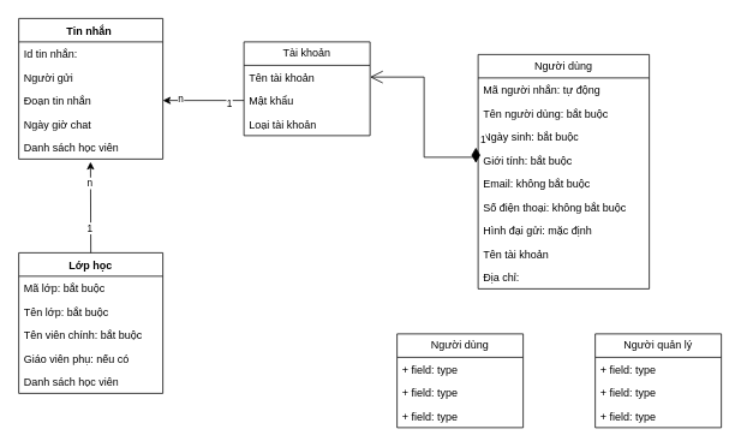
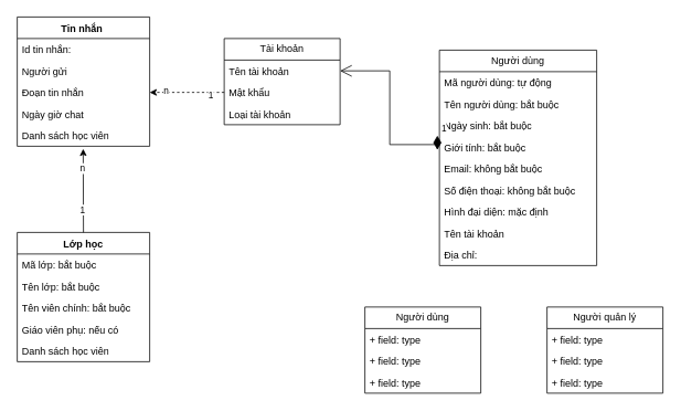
  <mxCell id="0" />
  <mxCell id="1" parent="0" />
  <mxCell id="2" value="Tài khoản" style="swimlane;fontStyle=0;childLayout=stackLayout;horizontal=1;startSize=26;fillColor=none;horizontalStack=0;resizeParent=1;resizeParentMax=0;resizeLast=0;collapsible=1;marginBottom=0;whiteSpace=wrap;html=1;" parent="1" vertex="1"><mxGeometry x="270" y="46" width="140" height="104" as="geometry" /></mxCell>
  <mxCell id="3" value="Tên tài khoản" style="text;strokeColor=none;fillColor=none;align=left;verticalAlign=top;spacingLeft=4;spacingRight=4;overflow=hidden;rotatable=0;points=[[0,0.5],[1,0.5]];portConstraint=eastwest;whiteSpace=wrap;html=1;" parent="2" vertex="1"><mxGeometry y="26" width="140" height="26" as="geometry" /></mxCell>
  <mxCell id="4" value="Mật khẩu" style="text;strokeColor=none;fillColor=none;align=left;verticalAlign=top;spacingLeft=4;spacingRight=4;overflow=hidden;rotatable=0;points=[[0,0.5],[1,0.5]];portConstraint=eastwest;whiteSpace=wrap;html=1;" parent="2" vertex="1"><mxGeometry y="52" width="140" height="26" as="geometry" /></mxCell>
  <mxCell id="5" value="Loại tài khoản" style="text;strokeColor=none;fillColor=none;align=left;verticalAlign=top;spacingLeft=4;spacingRight=4;overflow=hidden;rotatable=0;points=[[0,0.5],[1,0.5]];portConstraint=eastwest;whiteSpace=wrap;html=1;" parent="2" vertex="1"><mxGeometry y="78" width="140" height="26" as="geometry" /></mxCell>
  <mxCell id="6" value="Người dùng" style="swimlane;fontStyle=0;childLayout=stackLayout;horizontal=1;startSize=26;fillColor=none;horizontalStack=0;resizeParent=1;resizeParentMax=0;resizeLast=0;collapsible=1;marginBottom=0;whiteSpace=wrap;html=1;" parent="1" vertex="1"><mxGeometry x="530" y="60" width="190" height="260" as="geometry" /></mxCell>
- <mxCell id="7" value="Mã người nhắn: tự động" style="text;strokeColor=none;fillColor=none;align=left;verticalAlign=top;spacingLeft=4;spacingRight=4;overflow=hidden;rotatable=0;points=[[0,0.5],[1,0.5]];portConstraint=eastwest;whiteSpace=wrap;html=1;" parent="6" vertex="1"><mxGeometry y="26" width="190" height="26" as="geometry" /></mxCell>
+ <mxCell id="7" value="Mã người dùng: tự động" style="text;strokeColor=none;fillColor=none;align=left;verticalAlign=top;spacingLeft=4;spacingRight=4;overflow=hidden;rotatable=0;points=[[0,0.5],[1,0.5]];portConstraint=eastwest;whiteSpace=wrap;html=1;" parent="6" vertex="1"><mxGeometry y="26" width="190" height="26" as="geometry" /></mxCell>
  <mxCell id="8" value="Tên người dùng: bắt buộc" style="text;strokeColor=none;fillColor=none;align=left;verticalAlign=top;spacingLeft=4;spacingRight=4;overflow=hidden;rotatable=0;points=[[0,0.5],[1,0.5]];portConstraint=eastwest;whiteSpace=wrap;html=1;" parent="6" vertex="1"><mxGeometry y="52" width="190" height="26" as="geometry" /></mxCell>
  <mxCell id="9" value="Ngày sinh: bắt buộc" style="text;strokeColor=none;fillColor=none;align=left;verticalAlign=top;spacingLeft=4;spacingRight=4;overflow=hidden;rotatable=0;points=[[0,0.5],[1,0.5]];portConstraint=eastwest;whiteSpace=wrap;html=1;" parent="6" vertex="1"><mxGeometry y="78" width="190" height="26" as="geometry" /></mxCell>
  <mxCell id="10" value="Giới tính: bắt buộc" style="text;strokeColor=none;fillColor=none;align=left;verticalAlign=top;spacingLeft=4;spacingRight=4;overflow=hidden;rotatable=0;points=[[0,0.5],[1,0.5]];portConstraint=eastwest;whiteSpace=wrap;html=1;" parent="6" vertex="1"><mxGeometry y="104" width="190" height="26" as="geometry" /></mxCell>
  <mxCell id="11" value="Email: không bắt buộc" style="text;strokeColor=none;fillColor=none;align=left;verticalAlign=top;spacingLeft=4;spacingRight=4;overflow=hidden;rotatable=0;points=[[0,0.5],[1,0.5]];portConstraint=eastwest;whiteSpace=wrap;html=1;" parent="6" vertex="1"><mxGeometry y="130" width="190" height="26" as="geometry" /></mxCell>
  <mxCell id="12" value="Số điện thoại: không bắt buộc&amp;nbsp;" style="text;strokeColor=none;fillColor=none;align=left;verticalAlign=top;spacingLeft=4;spacingRight=4;overflow=hidden;rotatable=0;points=[[0,0.5],[1,0.5]];portConstraint=eastwest;whiteSpace=wrap;html=1;" parent="6" vertex="1"><mxGeometry y="156" width="190" height="26" as="geometry" /></mxCell>
- <mxCell id="13" value="Hình đại gửi: mặc định&amp;nbsp;" style="text;strokeColor=none;fillColor=none;align=left;verticalAlign=top;spacingLeft=4;spacingRight=4;overflow=hidden;rotatable=0;points=[[0,0.5],[1,0.5]];portConstraint=eastwest;whiteSpace=wrap;html=1;" parent="6" vertex="1"><mxGeometry y="182" width="190" height="26" as="geometry" /></mxCell>
+ <mxCell id="13" value="Hình đại diện: mặc định&amp;nbsp;" style="text;strokeColor=none;fillColor=none;align=left;verticalAlign=top;spacingLeft=4;spacingRight=4;overflow=hidden;rotatable=0;points=[[0,0.5],[1,0.5]];portConstraint=eastwest;whiteSpace=wrap;html=1;" parent="6" vertex="1"><mxGeometry y="182" width="190" height="26" as="geometry" /></mxCell>
  <mxCell id="14" value="Tên tài khoản" style="text;strokeColor=none;fillColor=none;align=left;verticalAlign=top;spacingLeft=4;spacingRight=4;overflow=hidden;rotatable=0;points=[[0,0.5],[1,0.5]];portConstraint=eastwest;whiteSpace=wrap;html=1;" parent="6" vertex="1"><mxGeometry y="208" width="190" height="26" as="geometry" /></mxCell>
  <mxCell id="15" value="Địa chỉ:" style="text;strokeColor=none;fillColor=none;align=left;verticalAlign=top;spacingLeft=4;spacingRight=4;overflow=hidden;rotatable=0;points=[[0,0.5],[1,0.5]];portConstraint=eastwest;whiteSpace=wrap;html=1;" parent="6" vertex="1"><mxGeometry y="234" width="190" height="26" as="geometry" /></mxCell>
  <mxCell id="16" value="1" style="endArrow=open;html=1;endSize=12;startArrow=diamondThin;startSize=14;startFill=1;edgeStyle=orthogonalEdgeStyle;align=left;verticalAlign=bottom;rounded=0;exitX=-0.013;exitY=0.969;exitDx=0;exitDy=0;exitPerimeter=0;" parent="1" source="9" target="3" edge="1"><mxGeometry x="-1" y="3" relative="1" as="geometry"><mxPoint x="320" y="290" as="sourcePoint" /><mxPoint x="480" y="290" as="targetPoint" /></mxGeometry></mxCell>
  <mxCell id="17" value="Lớp học" style="swimlane;fontStyle=1;align=center;verticalAlign=top;childLayout=stackLayout;horizontal=1;startSize=26;horizontalStack=0;resizeParent=1;resizeParentMax=0;resizeLast=0;collapsible=1;marginBottom=0;whiteSpace=wrap;html=1;" parent="1" vertex="1"><mxGeometry x="20" y="280" width="160" height="156" as="geometry" /></mxCell>
  <mxCell id="18" value="Mã lớp: bắt buộc" style="text;strokeColor=none;fillColor=none;align=left;verticalAlign=top;spacingLeft=4;spacingRight=4;overflow=hidden;rotatable=0;points=[[0,0.5],[1,0.5]];portConstraint=eastwest;whiteSpace=wrap;html=1;" parent="17" vertex="1"><mxGeometry y="26" width="160" height="26" as="geometry" /></mxCell>
  <mxCell id="19" value="Tên lớp: bắt buộc" style="text;strokeColor=none;fillColor=none;align=left;verticalAlign=top;spacingLeft=4;spacingRight=4;overflow=hidden;rotatable=0;points=[[0,0.5],[1,0.5]];portConstraint=eastwest;whiteSpace=wrap;html=1;" parent="17" vertex="1"><mxGeometry y="52" width="160" height="26" as="geometry" /></mxCell>
  <mxCell id="20" value="Tên viên chính: bắt buộc&lt;br&gt;" style="text;strokeColor=none;fillColor=none;align=left;verticalAlign=top;spacingLeft=4;spacingRight=4;overflow=hidden;rotatable=0;points=[[0,0.5],[1,0.5]];portConstraint=eastwest;whiteSpace=wrap;html=1;" parent="17" vertex="1"><mxGeometry y="78" width="160" height="26" as="geometry" /></mxCell>
  <mxCell id="21" value="Giáo viên phụ: nếu có" style="text;strokeColor=none;fillColor=none;align=left;verticalAlign=top;spacingLeft=4;spacingRight=4;overflow=hidden;rotatable=0;points=[[0,0.5],[1,0.5]];portConstraint=eastwest;whiteSpace=wrap;html=1;" parent="17" vertex="1"><mxGeometry y="104" width="160" height="26" as="geometry" /></mxCell>
  <mxCell id="22" value="Danh sách học viên" style="text;strokeColor=none;fillColor=none;align=left;verticalAlign=top;spacingLeft=4;spacingRight=4;overflow=hidden;rotatable=0;points=[[0,0.5],[1,0.5]];portConstraint=eastwest;whiteSpace=wrap;html=1;" parent="17" vertex="1"><mxGeometry y="130" width="160" height="26" as="geometry" /></mxCell>
  <mxCell id="23" value="Người dùng" style="swimlane;fontStyle=0;childLayout=stackLayout;horizontal=1;startSize=26;fillColor=none;horizontalStack=0;resizeParent=1;resizeParentMax=0;resizeLast=0;collapsible=1;marginBottom=0;whiteSpace=wrap;html=1;" parent="1" vertex="1"><mxGeometry x="440" y="370" width="140" height="104" as="geometry" /></mxCell>
  <mxCell id="24" value="+ field: type" style="text;strokeColor=none;fillColor=none;align=left;verticalAlign=top;spacingLeft=4;spacingRight=4;overflow=hidden;rotatable=0;points=[[0,0.5],[1,0.5]];portConstraint=eastwest;whiteSpace=wrap;html=1;" parent="23" vertex="1"><mxGeometry y="26" width="140" height="26" as="geometry" /></mxCell>
  <mxCell id="25" value="+ field: type" style="text;strokeColor=none;fillColor=none;align=left;verticalAlign=top;spacingLeft=4;spacingRight=4;overflow=hidden;rotatable=0;points=[[0,0.5],[1,0.5]];portConstraint=eastwest;whiteSpace=wrap;html=1;" parent="23" vertex="1"><mxGeometry y="52" width="140" height="26" as="geometry" /></mxCell>
  <mxCell id="26" value="+ field: type" style="text;strokeColor=none;fillColor=none;align=left;verticalAlign=top;spacingLeft=4;spacingRight=4;overflow=hidden;rotatable=0;points=[[0,0.5],[1,0.5]];portConstraint=eastwest;whiteSpace=wrap;html=1;" parent="23" vertex="1"><mxGeometry y="78" width="140" height="26" as="geometry" /></mxCell>
  <mxCell id="27" value="Người quản lý" style="swimlane;fontStyle=0;childLayout=stackLayout;horizontal=1;startSize=26;fillColor=none;horizontalStack=0;resizeParent=1;resizeParentMax=0;resizeLast=0;collapsible=1;marginBottom=0;whiteSpace=wrap;html=1;" parent="1" vertex="1"><mxGeometry x="660" y="370" width="140" height="104" as="geometry" /></mxCell>
  <mxCell id="28" value="+ field: type" style="text;strokeColor=none;fillColor=none;align=left;verticalAlign=top;spacingLeft=4;spacingRight=4;overflow=hidden;rotatable=0;points=[[0,0.5],[1,0.5]];portConstraint=eastwest;whiteSpace=wrap;html=1;" parent="27" vertex="1"><mxGeometry y="26" width="140" height="26" as="geometry" /></mxCell>
  <mxCell id="29" value="+ field: type" style="text;strokeColor=none;fillColor=none;align=left;verticalAlign=top;spacingLeft=4;spacingRight=4;overflow=hidden;rotatable=0;points=[[0,0.5],[1,0.5]];portConstraint=eastwest;whiteSpace=wrap;html=1;" parent="27" vertex="1"><mxGeometry y="52" width="140" height="26" as="geometry" /></mxCell>
  <mxCell id="30" value="+ field: type" style="text;strokeColor=none;fillColor=none;align=left;verticalAlign=top;spacingLeft=4;spacingRight=4;overflow=hidden;rotatable=0;points=[[0,0.5],[1,0.5]];portConstraint=eastwest;whiteSpace=wrap;html=1;" parent="27" vertex="1"><mxGeometry y="78" width="140" height="26" as="geometry" /></mxCell>
  <mxCell id="31" value="Tin nhắn&amp;nbsp;" style="swimlane;fontStyle=1;align=center;verticalAlign=top;childLayout=stackLayout;horizontal=1;startSize=26;horizontalStack=0;resizeParent=1;resizeParentMax=0;resizeLast=0;collapsible=1;marginBottom=0;whiteSpace=wrap;html=1;" parent="1" vertex="1"><mxGeometry x="20" y="20" width="160" height="156" as="geometry" /></mxCell>
  <mxCell id="32" value="Id tin nhắn:" style="text;strokeColor=none;fillColor=none;align=left;verticalAlign=top;spacingLeft=4;spacingRight=4;overflow=hidden;rotatable=0;points=[[0,0.5],[1,0.5]];portConstraint=eastwest;whiteSpace=wrap;html=1;" parent="31" vertex="1"><mxGeometry y="26" width="160" height="26" as="geometry" /></mxCell>
  <mxCell id="33" value="Người gửi" style="text;strokeColor=none;fillColor=none;align=left;verticalAlign=top;spacingLeft=4;spacingRight=4;overflow=hidden;rotatable=0;points=[[0,0.5],[1,0.5]];portConstraint=eastwest;whiteSpace=wrap;html=1;" parent="31" vertex="1"><mxGeometry y="52" width="160" height="26" as="geometry" /></mxCell>
  <mxCell id="34" value="Đoạn tin nhắn" style="text;strokeColor=none;fillColor=none;align=left;verticalAlign=top;spacingLeft=4;spacingRight=4;overflow=hidden;rotatable=0;points=[[0,0.5],[1,0.5]];portConstraint=eastwest;whiteSpace=wrap;html=1;" parent="31" vertex="1"><mxGeometry y="78" width="160" height="26" as="geometry" /></mxCell>
  <mxCell id="35" value="Ngày giờ chat" style="text;strokeColor=none;fillColor=none;align=left;verticalAlign=top;spacingLeft=4;spacingRight=4;overflow=hidden;rotatable=0;points=[[0,0.5],[1,0.5]];portConstraint=eastwest;whiteSpace=wrap;html=1;" parent="31" vertex="1"><mxGeometry y="104" width="160" height="26" as="geometry" /></mxCell>
  <mxCell id="36" value="Danh sách học viên" style="text;strokeColor=none;fillColor=none;align=left;verticalAlign=top;spacingLeft=4;spacingRight=4;overflow=hidden;rotatable=0;points=[[0,0.5],[1,0.5]];portConstraint=eastwest;whiteSpace=wrap;html=1;" parent="31" vertex="1"><mxGeometry y="130" width="160" height="26" as="geometry" /></mxCell>
  <mxCell id="37" value="" style="endArrow=classic;html=1;rounded=0;exitX=0.5;exitY=0;exitDx=0;exitDy=0;entryX=0.498;entryY=1.123;entryDx=0;entryDy=0;entryPerimeter=0;" edge="1" parent="1" source="17" target="36"><mxGeometry width="50" height="50" relative="1" as="geometry"><mxPoint x="380" y="230" as="sourcePoint" /><mxPoint x="430" y="180" as="targetPoint" /></mxGeometry></mxCell>
  <mxCell id="38" value="n" style="edgeLabel;html=1;align=center;verticalAlign=middle;resizable=0;points=[];" vertex="1" connectable="0" parent="37"><mxGeometry x="0.54" y="1" relative="1" as="geometry"><mxPoint as="offset" /></mxGeometry></mxCell>
  <mxCell id="39" value="1" style="edgeLabel;html=1;align=center;verticalAlign=middle;resizable=0;points=[];" vertex="1" connectable="0" parent="37"><mxGeometry x="-0.452" y="1" relative="1" as="geometry"><mxPoint as="offset" /></mxGeometry></mxCell>
- <mxCell id="40" value="" style="endArrow=classic;html=1;rounded=0;exitX=0;exitY=0.5;exitDx=0;exitDy=0;entryX=1;entryY=0.5;entryDx=0;entryDy=0;" edge="1" parent="1" source="4" target="34"><mxGeometry width="50" height="50" relative="1" as="geometry"><mxPoint x="380" y="230" as="sourcePoint" /><mxPoint x="430" y="180" as="targetPoint" /></mxGeometry></mxCell>
+ <mxCell id="40" value="" style="endArrow=classic;html=1;rounded=0;exitX=0;exitY=0.5;exitDx=0;exitDy=0;entryX=1;entryY=0.5;entryDx=0;entryDy=0;dashed=1;" edge="1" parent="1" source="4" target="34"><mxGeometry width="50" height="50" relative="1" as="geometry"><mxPoint x="380" y="230" as="sourcePoint" /><mxPoint x="430" y="180" as="targetPoint" /></mxGeometry></mxCell>
  <mxCell id="41" value="n" style="edgeLabel;html=1;align=center;verticalAlign=middle;resizable=0;points=[];" vertex="1" connectable="0" parent="40"><mxGeometry x="0.582" y="-3" relative="1" as="geometry"><mxPoint as="offset" /></mxGeometry></mxCell>
  <mxCell id="42" value="1" style="edgeLabel;html=1;align=center;verticalAlign=middle;resizable=0;points=[];" vertex="1" connectable="0" parent="40"><mxGeometry x="-0.618" y="2" relative="1" as="geometry"><mxPoint as="offset" /></mxGeometry></mxCell>
